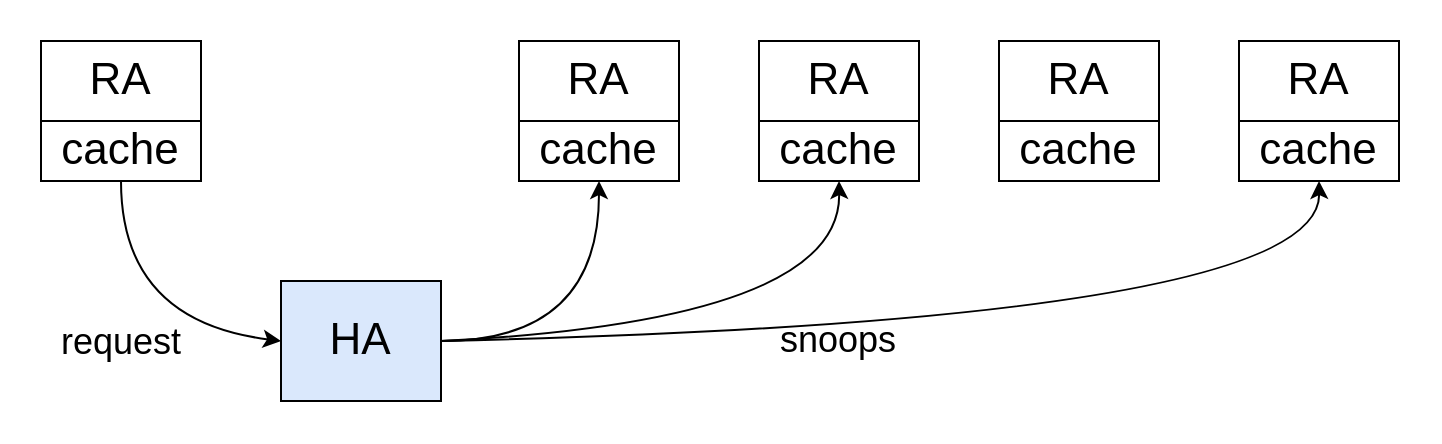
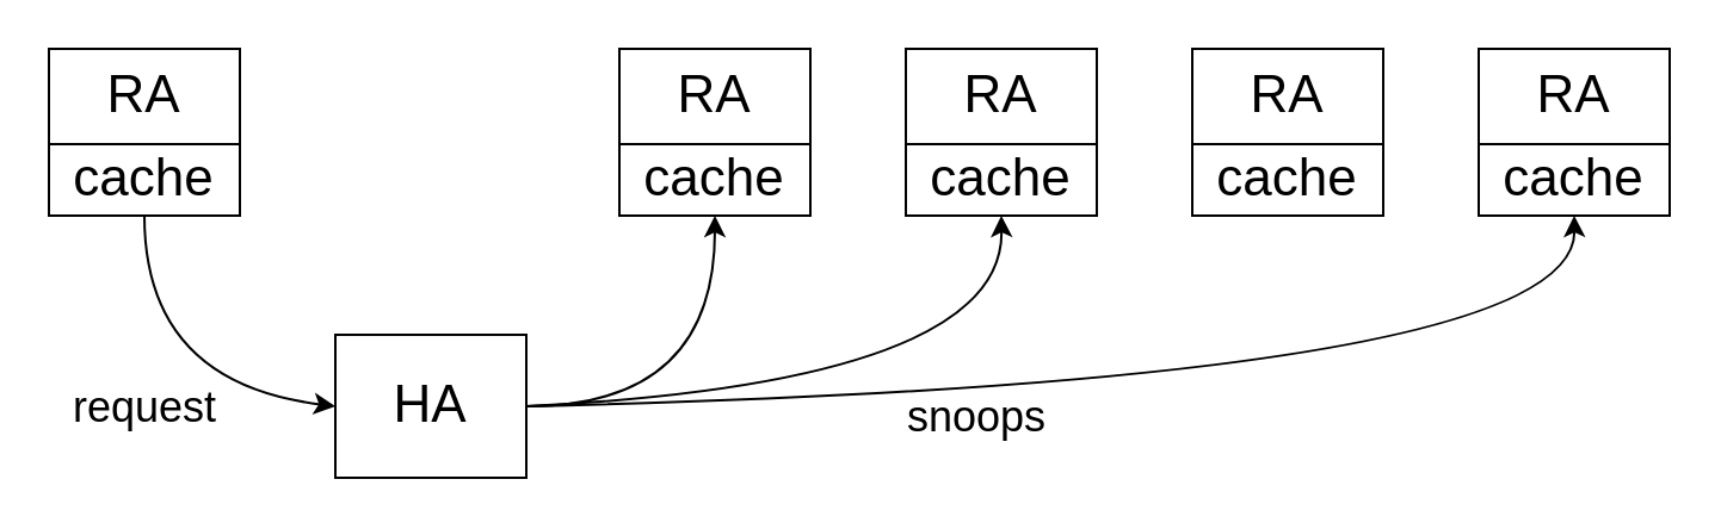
  <mxCell id="0" />
  <mxCell id="1" parent="0" />
- <mxCell id="2" value="&lt;font style=&quot;font-size: 22px;&quot;&gt;HA&lt;/font&gt;" style="rounded=0;whiteSpace=wrap;html=1;fillColor=#dae8fc;" vertex="1" parent="1"><mxGeometry x="140" y="140" width="80" height="60" as="geometry" /></mxCell>
+ <mxCell id="2" value="&lt;font style=&quot;font-size: 22px;&quot;&gt;HA&lt;/font&gt;" style="rounded=0;whiteSpace=wrap;html=1;" vertex="1" parent="1"><mxGeometry x="140" y="140" width="80" height="60" as="geometry" /></mxCell>
  <mxCell id="3" value="&lt;font style=&quot;font-size: 22px;&quot;&gt;RA&lt;/font&gt;" style="rounded=0;whiteSpace=wrap;html=1;" vertex="1" parent="1"><mxGeometry x="20" y="20" width="80" height="40" as="geometry" /></mxCell>
  <mxCell id="4" value="cache" style="rounded=0;whiteSpace=wrap;html=1;fontSize=22;" vertex="1" parent="1"><mxGeometry x="20" y="60" width="80" height="30" as="geometry" /></mxCell>
  <mxCell id="5" value="&lt;font style=&quot;font-size: 22px;&quot;&gt;RA&lt;/font&gt;" style="rounded=0;whiteSpace=wrap;html=1;" vertex="1" parent="1"><mxGeometry x="619" y="20" width="80" height="40" as="geometry" /></mxCell>
  <mxCell id="6" value="cache" style="rounded=0;whiteSpace=wrap;html=1;fontSize=22;" vertex="1" parent="1"><mxGeometry x="619" y="60" width="80" height="30" as="geometry" /></mxCell>
  <mxCell id="7" value="&lt;font style=&quot;font-size: 22px;&quot;&gt;RA&lt;/font&gt;" style="rounded=0;whiteSpace=wrap;html=1;" vertex="1" parent="1"><mxGeometry x="499" y="20" width="80" height="40" as="geometry" /></mxCell>
  <mxCell id="8" value="cache" style="rounded=0;whiteSpace=wrap;html=1;fontSize=22;" vertex="1" parent="1"><mxGeometry x="499" y="60" width="80" height="30" as="geometry" /></mxCell>
  <mxCell id="9" value="&lt;font style=&quot;font-size: 22px;&quot;&gt;RA&lt;/font&gt;" style="rounded=0;whiteSpace=wrap;html=1;" vertex="1" parent="1"><mxGeometry x="379" y="20" width="80" height="40" as="geometry" /></mxCell>
  <mxCell id="10" value="cache" style="rounded=0;whiteSpace=wrap;html=1;fontSize=22;" vertex="1" parent="1"><mxGeometry x="379" y="60" width="80" height="30" as="geometry" /></mxCell>
  <mxCell id="11" value="&lt;font style=&quot;font-size: 22px;&quot;&gt;RA&lt;/font&gt;" style="rounded=0;whiteSpace=wrap;html=1;" vertex="1" parent="1"><mxGeometry x="259" y="20" width="80" height="40" as="geometry" /></mxCell>
  <mxCell id="12" value="cache" style="rounded=0;whiteSpace=wrap;html=1;fontSize=22;" vertex="1" parent="1"><mxGeometry x="259" y="60" width="80" height="30" as="geometry" /></mxCell>
  <mxCell id="13" value="" style="endArrow=classic;html=1;fontSize=22;exitX=0.5;exitY=1;exitDx=0;exitDy=0;entryX=0;entryY=0.5;entryDx=0;entryDy=0;curved=1;labelBackgroundColor=none;" edge="1" parent="1" source="4" target="2"><mxGeometry width="50" height="50" relative="1" as="geometry"><mxPoint x="190" y="130" as="sourcePoint" /><mxPoint x="240" y="80" as="targetPoint" /><Array as="points"><mxPoint x="60" y="160" /></Array></mxGeometry></mxCell>
  <mxCell id="14" value="&lt;font style=&quot;font-size: 18px;&quot;&gt;request&lt;/font&gt;" style="edgeLabel;html=1;align=center;verticalAlign=middle;resizable=0;points=[];fontSize=22;labelBackgroundColor=none;" connectable="0" vertex="1" parent="13"><mxGeometry x="0.122" y="13" relative="1" as="geometry"><mxPoint x="-16" y="21" as="offset" /></mxGeometry></mxCell>
  <mxCell id="15" value="" style="endArrow=classic;html=1;labelBackgroundColor=none;fontSize=18;curved=1;entryX=0.5;entryY=1;entryDx=0;entryDy=0;exitX=1;exitY=0.5;exitDx=0;exitDy=0;" edge="1" parent="1" source="2" target="12"><mxGeometry width="50" height="50" relative="1" as="geometry"><mxPoint x="220" y="140" as="sourcePoint" /><mxPoint x="270" y="90" as="targetPoint" /><Array as="points"><mxPoint x="299" y="170" /></Array></mxGeometry></mxCell>
  <mxCell id="16" value="" style="endArrow=classic;html=1;labelBackgroundColor=none;fontSize=18;curved=1;entryX=0.5;entryY=1;entryDx=0;entryDy=0;" edge="1" parent="1" target="10"><mxGeometry width="50" height="50" relative="1" as="geometry"><mxPoint x="220" y="170" as="sourcePoint" /><mxPoint x="309" y="100" as="targetPoint" /><Array as="points"><mxPoint x="420" y="160" /></Array></mxGeometry></mxCell>
  <mxCell id="17" value="" style="endArrow=classic;html=1;labelBackgroundColor=none;fontSize=18;curved=1;entryX=0.5;entryY=1;entryDx=0;entryDy=0;" edge="1" parent="1" target="6"><mxGeometry width="50" height="50" relative="1" as="geometry"><mxPoint x="220" y="170" as="sourcePoint" /><mxPoint x="290" y="120" as="targetPoint" /><Array as="points"><mxPoint x="660" y="160" /></Array></mxGeometry></mxCell>
- <mxCell id="18" value="snoops" style="text;html=1;strokeColor=none;fillColor=none;align=center;verticalAlign=middle;whiteSpace=wrap;rounded=0;fontSize=18;" vertex="1" parent="1"><mxGeometry x="389" y="155" width="60" height="30" as="geometry" /></mxCell>
+ <mxCell id="18" value="snoops" style="text;html=1;strokeColor=none;fillColor=none;align=center;verticalAlign=middle;whiteSpace=wrap;rounded=0;fontSize=18;" vertex="1" parent="1"><mxGeometry x="379" y="160" width="60" height="30" as="geometry" /></mxCell>
